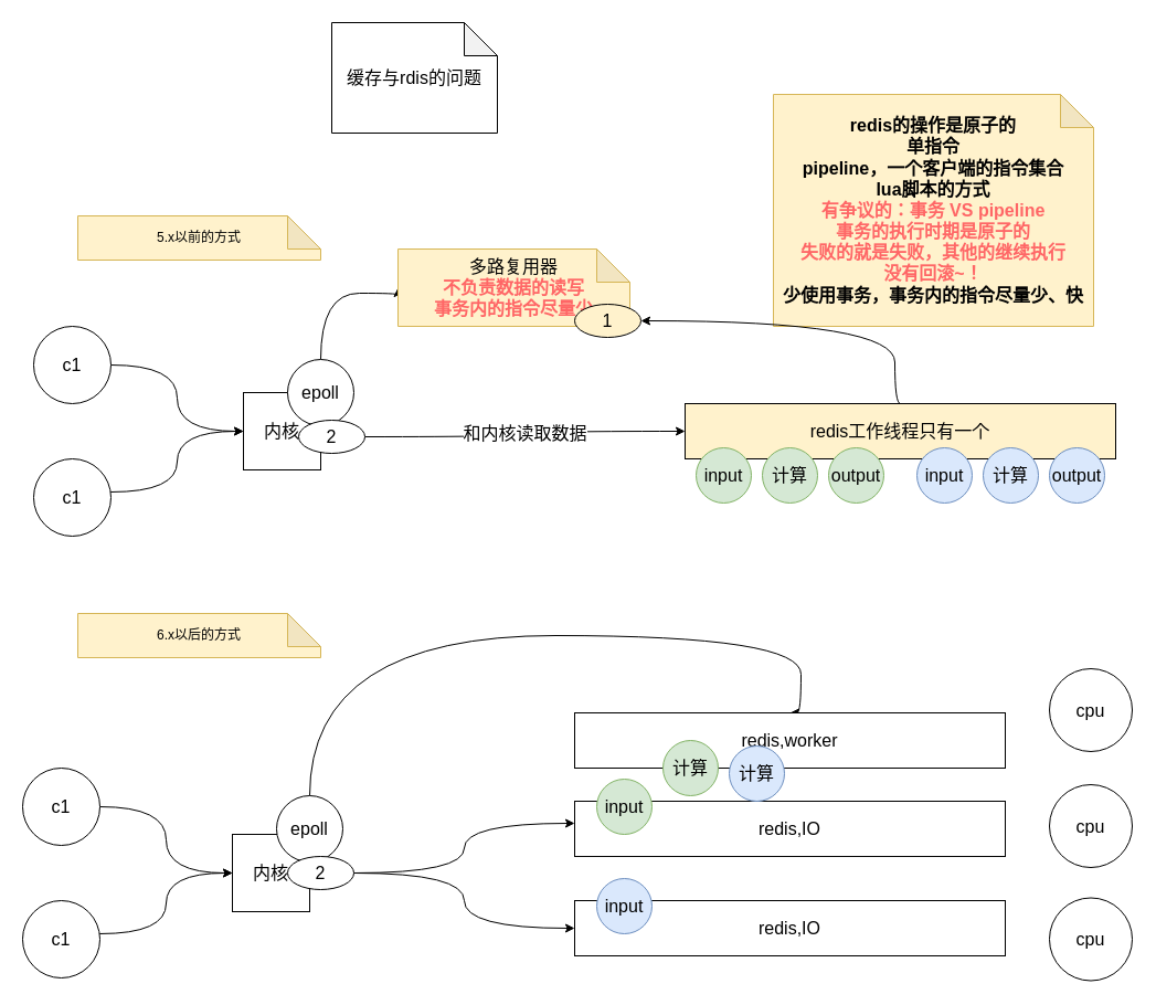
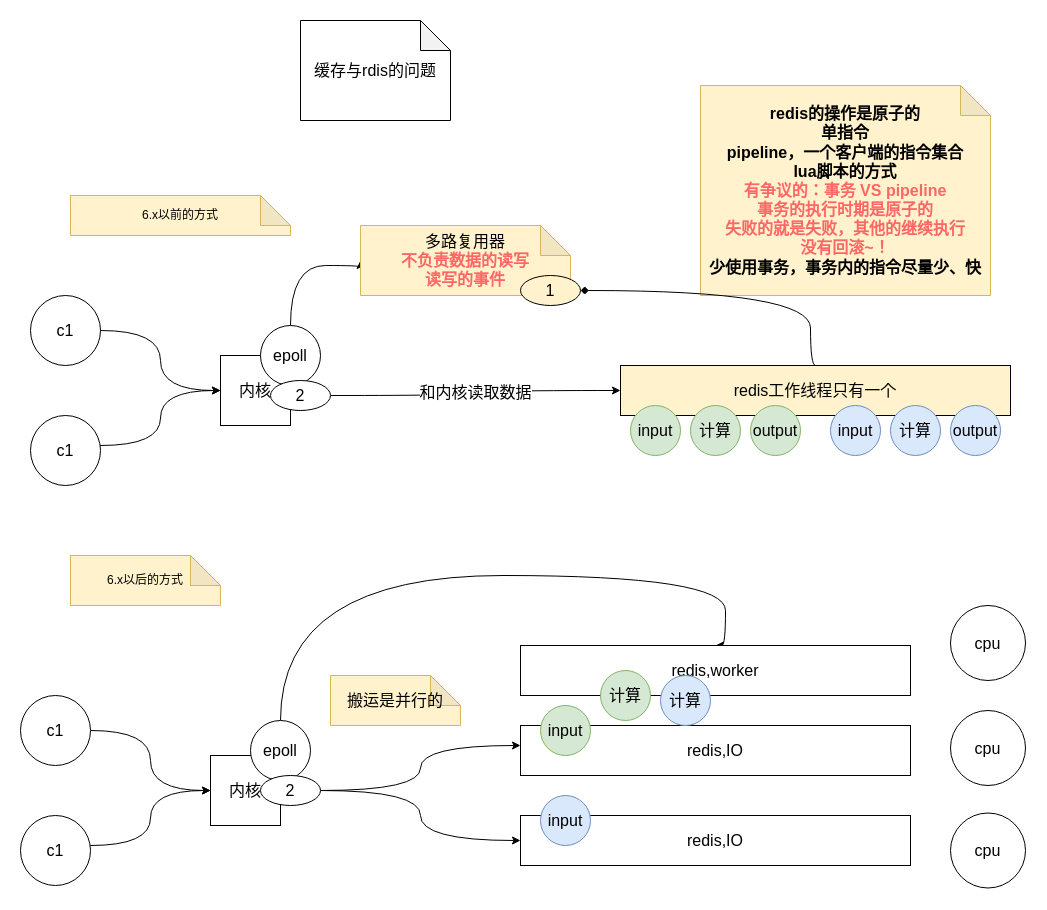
  <mxCell id="0" />
  <mxCell id="1" parent="0" />
- <mxCell id="2" value="5.x以前的方式" style="shape=note;whiteSpace=wrap;html=1;backgroundOutline=1;darkOpacity=0.05;fillColor=#fff2cc;strokeColor=#d6b656;" vertex="1" parent="1"><mxGeometry x="70" y="195" width="220" height="40" as="geometry" /></mxCell>
+ <mxCell id="2" value="6.x以前的方式" style="shape=note;whiteSpace=wrap;html=1;backgroundOutline=1;darkOpacity=0.05;fillColor=#fff2cc;strokeColor=#d6b656;" vertex="1" parent="1"><mxGeometry x="70" y="195" width="220" height="40" as="geometry" /></mxCell>
  <mxCell id="3" style="edgeStyle=orthogonalEdgeStyle;curved=1;rounded=0;orthogonalLoop=1;jettySize=auto;html=1;entryX=0;entryY=0.5;entryDx=0;entryDy=0;fontSize=16;" edge="1" parent="1" source="4" target="7"><mxGeometry relative="1" as="geometry" /></mxCell>
  <mxCell id="4" value="c1" style="ellipse;whiteSpace=wrap;html=1;aspect=fixed;fontSize=16;" vertex="1" parent="1"><mxGeometry x="30" y="295" width="70" height="70" as="geometry" /></mxCell>
  <mxCell id="5" style="edgeStyle=orthogonalEdgeStyle;curved=1;rounded=0;orthogonalLoop=1;jettySize=auto;html=1;entryX=0;entryY=0.5;entryDx=0;entryDy=0;fontSize=16;" edge="1" parent="1" source="6" target="7"><mxGeometry relative="1" as="geometry"><Array as="points"><mxPoint x="160" y="445" /><mxPoint x="160" y="390" /></Array></mxGeometry></mxCell>
  <mxCell id="6" value="c1" style="ellipse;whiteSpace=wrap;html=1;aspect=fixed;fontSize=16;" vertex="1" parent="1"><mxGeometry x="30" y="415" width="70" height="70" as="geometry" /></mxCell>
  <mxCell id="7" value="内核" style="whiteSpace=wrap;html=1;aspect=fixed;fontSize=16;" vertex="1" parent="1"><mxGeometry x="220" y="355" width="70" height="70" as="geometry" /></mxCell>
  <mxCell id="8" value="redis工作线程只有一个" style="rounded=0;whiteSpace=wrap;html=1;fontSize=16;fillColor=#fff2cc;" vertex="1" parent="1"><mxGeometry x="620" y="365" width="390" height="50" as="geometry" /></mxCell>
  <mxCell id="9" style="edgeStyle=orthogonalEdgeStyle;curved=1;rounded=0;orthogonalLoop=1;jettySize=auto;html=1;entryX=0;entryY=0.5;entryDx=0;entryDy=0;entryPerimeter=0;fontSize=16;" edge="1" parent="1" source="10" target="11"><mxGeometry relative="1" as="geometry"><Array as="points"><mxPoint x="290" y="265" /></Array></mxGeometry></mxCell>
  <mxCell id="10" value="epoll" style="ellipse;whiteSpace=wrap;html=1;aspect=fixed;fontSize=16;" vertex="1" parent="1"><mxGeometry x="260" y="325" width="60" height="60" as="geometry" /></mxCell>
- <mxCell id="11" value="多路复用器&lt;br&gt;&lt;b&gt;&lt;font color=&quot;#ff6666&quot;&gt;不负责数据的读写&lt;br&gt;事务内的指令尽量少&lt;/font&gt;&lt;br&gt;&lt;/b&gt;" style="shape=note;whiteSpace=wrap;html=1;backgroundOutline=1;darkOpacity=0.05;fontSize=16;fillColor=#fff2cc;strokeColor=#d6b656;" vertex="1" parent="1"><mxGeometry x="360" y="225" width="210" height="70" as="geometry" /></mxCell>
+ <mxCell id="11" value="多路复用器&lt;br&gt;&lt;b&gt;&lt;font color=&quot;#ff6666&quot;&gt;不负责数据的读写&lt;br&gt;读写的事件&lt;/font&gt;&lt;br&gt;&lt;/b&gt;" style="shape=note;whiteSpace=wrap;html=1;backgroundOutline=1;darkOpacity=0.05;fontSize=16;fillColor=#fff2cc;strokeColor=#d6b656;" vertex="1" parent="1"><mxGeometry x="360" y="225" width="210" height="70" as="geometry" /></mxCell>
  <mxCell id="12" value="&lt;font color=&quot;#000000&quot;&gt;1&lt;/font&gt;" style="ellipse;whiteSpace=wrap;html=1;fontSize=16;fontColor=#FF6666;fillColor=#fff2cc;" vertex="1" parent="1"><mxGeometry x="520" y="275" width="60" height="30" as="geometry" /></mxCell>
  <mxCell id="13" value="和内核读取数据" style="edgeStyle=orthogonalEdgeStyle;curved=1;rounded=0;orthogonalLoop=1;jettySize=auto;html=1;exitX=1;exitY=0.5;exitDx=0;exitDy=0;entryX=0;entryY=0.5;entryDx=0;entryDy=0;fontSize=16;fontColor=#000000;" edge="1" parent="1" source="14" target="8"><mxGeometry relative="1" as="geometry" /></mxCell>
  <mxCell id="14" value="&lt;font color=&quot;#000000&quot;&gt;2&lt;/font&gt;" style="ellipse;whiteSpace=wrap;html=1;fontSize=16;fontColor=#FF6666;" vertex="1" parent="1"><mxGeometry x="270" y="380" width="60" height="30" as="geometry" /></mxCell>
  <mxCell id="15" value="input" style="ellipse;whiteSpace=wrap;html=1;aspect=fixed;fontSize=16;fillColor=#d5e8d4;strokeColor=#82b366;" vertex="1" parent="1"><mxGeometry x="630" y="405" width="50" height="50" as="geometry" /></mxCell>
  <mxCell id="16" value="计算" style="ellipse;whiteSpace=wrap;html=1;aspect=fixed;fontSize=16;fillColor=#d5e8d4;strokeColor=#82b366;" vertex="1" parent="1"><mxGeometry x="690" y="405" width="50" height="50" as="geometry" /></mxCell>
  <mxCell id="17" value="output" style="ellipse;whiteSpace=wrap;html=1;aspect=fixed;fontSize=16;fillColor=#d5e8d4;strokeColor=#82b366;" vertex="1" parent="1"><mxGeometry x="750" y="405" width="50" height="50" as="geometry" /></mxCell>
  <mxCell id="18" value="input" style="ellipse;whiteSpace=wrap;html=1;aspect=fixed;fontSize=16;fillColor=#dae8fc;strokeColor=#6c8ebf;" vertex="1" parent="1"><mxGeometry x="830" y="405" width="50" height="50" as="geometry" /></mxCell>
  <mxCell id="19" value="计算" style="ellipse;whiteSpace=wrap;html=1;aspect=fixed;fontSize=16;fillColor=#dae8fc;strokeColor=#6c8ebf;" vertex="1" parent="1"><mxGeometry x="890" y="405" width="50" height="50" as="geometry" /></mxCell>
  <mxCell id="20" value="output" style="ellipse;whiteSpace=wrap;html=1;aspect=fixed;fontSize=16;fillColor=#dae8fc;strokeColor=#6c8ebf;" vertex="1" parent="1"><mxGeometry x="950" y="405" width="50" height="50" as="geometry" /></mxCell>
  <mxCell id="21" value="&lt;b&gt;redis的操作是原子的&lt;br&gt;单指令&lt;br&gt;pipeline，一个客户端的指令集合&lt;br&gt;lua脚本的方式&lt;br&gt;&lt;font color=&quot;#ff6666&quot;&gt;有争议的：事务&amp;nbsp;VS&amp;nbsp;pipeline&lt;br&gt;事务的执行时期是原子的&lt;br&gt;失败的就是失败，其他的继续执行&lt;br&gt;没有回滚~！&lt;br&gt;&lt;/font&gt;少使用事务，事务内的指令尽量少、快&lt;br&gt;&lt;/b&gt;" style="shape=note;whiteSpace=wrap;html=1;backgroundOutline=1;darkOpacity=0.05;fontSize=16;verticalAlign=middle;fillColor=#fff2cc;strokeColor=#d6b656;" vertex="1" parent="1"><mxGeometry x="700" y="85" width="290" height="210" as="geometry" /></mxCell>
- <mxCell id="22" style="edgeStyle=orthogonalEdgeStyle;curved=1;rounded=0;orthogonalLoop=1;jettySize=auto;html=1;fontSize=16;fontColor=#FF6666;exitX=0.5;exitY=0;exitDx=0;exitDy=0;" edge="1" parent="1" source="8" target="12"><mxGeometry relative="1" as="geometry"><Array as="points"><mxPoint x="810" y="365" /><mxPoint x="810" y="290" /></Array></mxGeometry></mxCell>
+ <mxCell id="22" style="edgeStyle=orthogonalEdgeStyle;curved=1;rounded=0;orthogonalLoop=1;jettySize=auto;html=1;fontSize=16;fontColor=#FF6666;exitX=0.5;exitY=0;exitDx=0;exitDy=0;endArrow=diamond;" edge="1" parent="1" source="8" target="12"><mxGeometry relative="1" as="geometry"><Array as="points"><mxPoint x="810" y="365" /><mxPoint x="810" y="290" /></Array></mxGeometry></mxCell>
  <mxCell id="23" value="&lt;font color=&quot;#000000&quot;&gt;缓存与rdis的问题&lt;/font&gt;" style="shape=note;whiteSpace=wrap;html=1;backgroundOutline=1;darkOpacity=0.05;fontSize=16;fontColor=#FF6666;" vertex="1" parent="1"><mxGeometry x="300" y="20" width="150" height="100" as="geometry" /></mxCell>
- <mxCell id="24" value="6.x以后的方式" style="shape=note;whiteSpace=wrap;html=1;backgroundOutline=1;darkOpacity=0.05;fillColor=#fff2cc;strokeColor=#d6b656;" vertex="1" parent="1"><mxGeometry x="70" y="555" width="220" height="40" as="geometry" /></mxCell>
+ <mxCell id="24" value="6.x以后的方式" style="shape=note;whiteSpace=wrap;html=1;backgroundOutline=1;darkOpacity=0.05;fillColor=#fff2cc;strokeColor=#d6b656;" vertex="1" parent="1"><mxGeometry x="70" y="555" width="150" height="50" as="geometry" /></mxCell>
  <mxCell id="25" style="edgeStyle=orthogonalEdgeStyle;curved=1;rounded=0;orthogonalLoop=1;jettySize=auto;html=1;entryX=0;entryY=0.5;entryDx=0;entryDy=0;fontSize=16;" edge="1" parent="1" source="26" target="29"><mxGeometry relative="1" as="geometry" /></mxCell>
  <mxCell id="26" value="c1" style="ellipse;whiteSpace=wrap;html=1;aspect=fixed;fontSize=16;" vertex="1" parent="1"><mxGeometry x="20" y="695" width="70" height="70" as="geometry" /></mxCell>
  <mxCell id="27" style="edgeStyle=orthogonalEdgeStyle;curved=1;rounded=0;orthogonalLoop=1;jettySize=auto;html=1;entryX=0;entryY=0.5;entryDx=0;entryDy=0;fontSize=16;" edge="1" parent="1" source="28" target="29"><mxGeometry relative="1" as="geometry"><Array as="points"><mxPoint x="150" y="845" /><mxPoint x="150" y="790" /></Array></mxGeometry></mxCell>
  <mxCell id="28" value="c1" style="ellipse;whiteSpace=wrap;html=1;aspect=fixed;fontSize=16;" vertex="1" parent="1"><mxGeometry x="20" y="815" width="70" height="70" as="geometry" /></mxCell>
  <mxCell id="29" value="内核" style="whiteSpace=wrap;html=1;aspect=fixed;fontSize=16;" vertex="1" parent="1"><mxGeometry x="210" y="755" width="70" height="70" as="geometry" /></mxCell>
  <mxCell id="30" style="edgeStyle=orthogonalEdgeStyle;curved=1;rounded=0;orthogonalLoop=1;jettySize=auto;html=1;entryX=0.5;entryY=0;entryDx=0;entryDy=0;fontSize=16;fontColor=#000000;" edge="1" parent="1" source="31" target="32"><mxGeometry relative="1" as="geometry"><Array as="points"><mxPoint x="280" y="575" /><mxPoint x="725" y="575" /></Array></mxGeometry></mxCell>
  <mxCell id="31" value="epoll" style="ellipse;whiteSpace=wrap;html=1;aspect=fixed;fontSize=16;" vertex="1" parent="1"><mxGeometry x="250" y="720" width="60" height="60" as="geometry" /></mxCell>
  <mxCell id="32" value="redis,worker&lt;span style=&quot;color: rgba(0, 0, 0, 0); font-family: monospace; font-size: 0px; text-align: start;&quot;&gt;%3CmxGraphModel%3E%3Croot%3E%3CmxCell%20id%3D%220%22%2F%3E%3CmxCell%20id%3D%221%22%20parent%3D%220%22%2F%3E%3CmxCell%20id%3D%222%22%20value%3D%22redis%E5%B7%A5%E4%BD%9C%E7%BA%BF%E7%A8%8B%E5%8F%AA%E6%9C%89%E4%B8%80%E4%B8%AA%22%20style%3D%22rounded%3D0%3BwhiteSpace%3Dwrap%3Bhtml%3D1%3BfontSize%3D16%3B%22%20vertex%3D%221%22%20parent%3D%221%22%3E%3CmxGeometry%20x%3D%22710%22%20y%3D%22260%22%20width%3D%22390%22%20height%3D%2250%22%20as%3D%22geometry%22%2F%3E%3C%2FmxCell%3E%3C%2Froot%3E%3C%2FmxGraphModel%3E&lt;/span&gt;" style="rounded=0;whiteSpace=wrap;html=1;fontSize=16;" vertex="1" parent="1"><mxGeometry x="520" y="645" width="390" height="50" as="geometry" /></mxCell>
  <mxCell id="33" value="redis,IO&lt;span style=&quot;color: rgba(0, 0, 0, 0); font-family: monospace; font-size: 0px; text-align: start;&quot;&gt;%3CmxGraphModel%3E%3Croot%3E%3CmxCell%20id%3D%220%22%2F%3E%3CmxCell%20id%3D%221%22%20parent%3D%220%22%2F%3E%3CmxCell%20id%3D%222%22%20value%3D%22redis%E5%B7%A5%E4%BD%9C%E7%BA%BF%E7%A8%8B%E5%8F%AA%E6%9C%89%E4%B8%80%E4%B8%AA%22%20style%3D%22rounded%3D0%3BwhiteSpace%3Dwrap%3Bhtml%3D1%3BfontSize%3D16%3B%22%20vertex%3D%221%22%20parent%3D%221%22%3E%3CmxGeometry%20x%3D%22710%22%20y%3D%22260%22%20width%3D%22390%22%20height%3D%2250%22%20as%3D%22geometry%22%2F%3E%3C%2FmxCell%3E%3C%2Froot%3E%3C%2FmxGraphModel%3E&lt;/span&gt;" style="rounded=0;whiteSpace=wrap;html=1;fontSize=16;" vertex="1" parent="1"><mxGeometry x="520" y="725" width="390" height="50" as="geometry" /></mxCell>
  <mxCell id="34" value="redis,IO&lt;span style=&quot;color: rgba(0, 0, 0, 0); font-family: monospace; font-size: 0px; text-align: start;&quot;&gt;%3CmxGraphModel%3E%3Croot%3E%3CmxCell%20id%3D%220%22%2F%3E%3CmxCell%20id%3D%221%22%20parent%3D%220%22%2F%3E%3CmxCell%20id%3D%222%22%20value%3D%22redis%E5%B7%A5%E4%BD%9C%E7%BA%BF%E7%A8%8B%E5%8F%AA%E6%9C%89%E4%B8%80%E4%B8%AA%22%20style%3D%22rounded%3D0%3BwhiteSpace%3Dwrap%3Bhtml%3D1%3BfontSize%3D16%3B%22%20vertex%3D%221%22%20parent%3D%221%22%3E%3CmxGeometry%20x%3D%22710%22%20y%3D%22260%22%20width%3D%22390%22%20height%3D%2250%22%20as%3D%22geometry%22%2F%3E%3C%2FmxCell%3E%3C%2Froot%3E%3C%2FmxGraphModel%3E&lt;/span&gt;" style="rounded=0;whiteSpace=wrap;html=1;fontSize=16;" vertex="1" parent="1"><mxGeometry x="520" y="815" width="390" height="50" as="geometry" /></mxCell>
+ <mxCell id="35" value="搬运是并行的" style="shape=note;whiteSpace=wrap;html=1;backgroundOutline=1;darkOpacity=0.05;fontSize=16;fillColor=#fff2cc;strokeColor=#d6b656;" vertex="1" parent="1"><mxGeometry x="330" y="675" width="130" height="50" as="geometry" /></mxCell>
  <mxCell id="36" style="edgeStyle=orthogonalEdgeStyle;curved=1;rounded=0;orthogonalLoop=1;jettySize=auto;html=1;fontSize=16;fontColor=#000000;" edge="1" parent="1" source="38" target="33"><mxGeometry relative="1" as="geometry"><Array as="points"><mxPoint x="420" y="790" /><mxPoint x="420" y="745" /></Array></mxGeometry></mxCell>
  <mxCell id="37" style="edgeStyle=orthogonalEdgeStyle;curved=1;rounded=0;orthogonalLoop=1;jettySize=auto;html=1;entryX=0;entryY=0.5;entryDx=0;entryDy=0;fontSize=16;fontColor=#000000;" edge="1" parent="1" source="38" target="34"><mxGeometry relative="1" as="geometry" /></mxCell>
  <mxCell id="38" value="&lt;font color=&quot;#000000&quot;&gt;2&lt;/font&gt;" style="ellipse;whiteSpace=wrap;html=1;fontSize=16;fontColor=#FF6666;" vertex="1" parent="1"><mxGeometry x="260" y="775" width="60" height="30" as="geometry" /></mxCell>
  <mxCell id="39" value="cpu" style="ellipse;whiteSpace=wrap;html=1;aspect=fixed;fontSize=16;fontColor=#000000;" vertex="1" parent="1"><mxGeometry x="950" y="710" width="75" height="75" as="geometry" /></mxCell>
  <mxCell id="40" value="cpu" style="ellipse;whiteSpace=wrap;html=1;aspect=fixed;fontSize=16;fontColor=#000000;" vertex="1" parent="1"><mxGeometry x="950" y="605" width="75" height="75" as="geometry" /></mxCell>
  <mxCell id="41" value="cpu" style="ellipse;whiteSpace=wrap;html=1;aspect=fixed;fontSize=16;fontColor=#000000;" vertex="1" parent="1"><mxGeometry x="950" y="812.5" width="75" height="75" as="geometry" /></mxCell>
  <mxCell id="42" value="input" style="ellipse;whiteSpace=wrap;html=1;aspect=fixed;fontSize=16;fillColor=#d5e8d4;strokeColor=#82b366;" vertex="1" parent="1"><mxGeometry x="540" y="705" width="50" height="50" as="geometry" /></mxCell>
  <mxCell id="43" value="input" style="ellipse;whiteSpace=wrap;html=1;aspect=fixed;fontSize=16;fillColor=#dae8fc;strokeColor=#6c8ebf;" vertex="1" parent="1"><mxGeometry x="540" y="795" width="50" height="50" as="geometry" /></mxCell>
  <mxCell id="44" value="计算" style="ellipse;whiteSpace=wrap;html=1;aspect=fixed;fontSize=16;fillColor=#d5e8d4;strokeColor=#82b366;" vertex="1" parent="1"><mxGeometry x="600" y="670" width="50" height="50" as="geometry" /></mxCell>
  <mxCell id="45" value="计算" style="ellipse;whiteSpace=wrap;html=1;aspect=fixed;fontSize=16;fillColor=#dae8fc;strokeColor=#6c8ebf;" vertex="1" parent="1"><mxGeometry x="660" y="675" width="50" height="50" as="geometry" /></mxCell>
